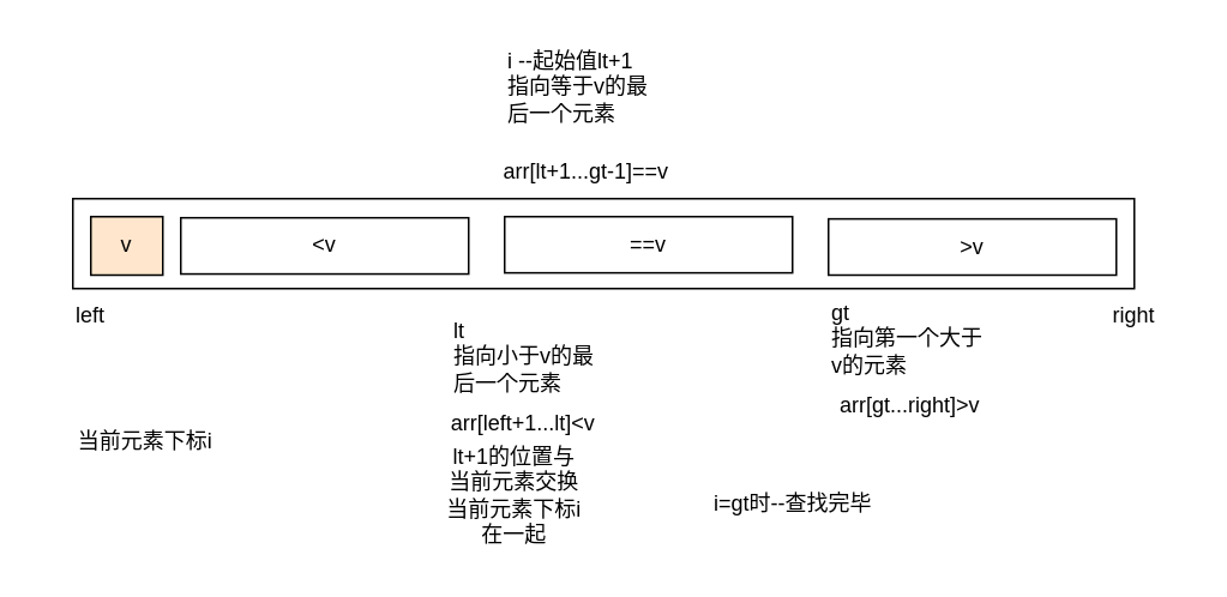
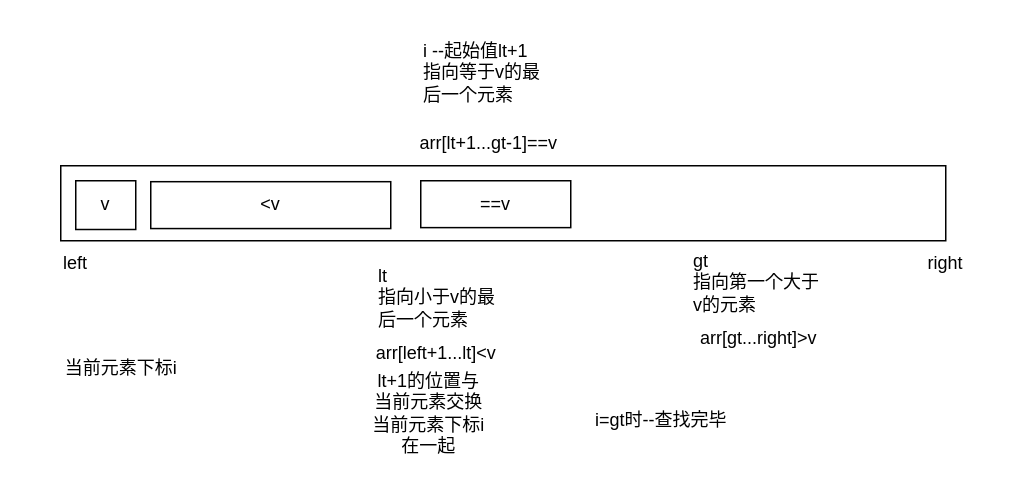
  <mxCell id="0" />
  <mxCell id="1" parent="0" />
  <mxCell id="2" value="" style="rounded=0;whiteSpace=wrap;html=1;" parent="1" vertex="1"><mxGeometry x="40" y="110" width="590" height="50" as="geometry" /></mxCell>
  <mxCell id="3" value="&amp;lt;v" style="rounded=0;whiteSpace=wrap;html=1;" parent="1" vertex="1"><mxGeometry x="100" y="120.63" width="160" height="31.25" as="geometry" /></mxCell>
- <mxCell id="4" value="v" style="rounded=0;whiteSpace=wrap;html=1;fillColor=#ffe6cc;" parent="1" vertex="1"><mxGeometry x="50" y="120" width="40" height="32.5" as="geometry" /></mxCell>
- <mxCell id="5" value="==v" style="rounded=0;whiteSpace=wrap;html=1;" parent="1" vertex="1"><mxGeometry x="280" y="120" width="160" height="31.25" as="geometry" /></mxCell>
- <mxCell id="6" value="&amp;gt;v" style="rounded=0;whiteSpace=wrap;html=1;" parent="1" vertex="1"><mxGeometry x="460" y="121.25" width="160" height="31.25" as="geometry" /></mxCell>
+ <mxCell id="4" value="v" style="rounded=0;whiteSpace=wrap;html=1;" parent="1" vertex="1"><mxGeometry x="50" y="120" width="40" height="32.5" as="geometry" /></mxCell>
+ <mxCell id="5" value="==v" style="rounded=0;whiteSpace=wrap;html=1;" parent="1" vertex="1"><mxGeometry x="280" y="120" width="100" height="31.25" as="geometry" /></mxCell>
  <mxCell id="7" value="&lt;span style=&quot;text-align: center;&quot;&gt;gt&lt;/span&gt;&lt;br style=&quot;text-align: center;&quot;&gt;&lt;span style=&quot;text-align: center;&quot;&gt;指向第一个大于v的元素&lt;/span&gt;" style="text;whiteSpace=wrap;html=1;" vertex="1" parent="1"><mxGeometry x="460" y="160" width="90" height="60" as="geometry" /></mxCell>
  <mxCell id="8" value="&lt;span style=&quot;text-align: center;&quot;&gt;lt&lt;/span&gt;&lt;br style=&quot;text-align: center;&quot;&gt;&lt;span style=&quot;text-align: center;&quot;&gt;指向小于v的最后一个元素&lt;/span&gt;" style="text;whiteSpace=wrap;html=1;" vertex="1" parent="1"><mxGeometry x="250" y="170" width="90" height="70" as="geometry" /></mxCell>
  <mxCell id="9" value="i --起始值lt+1&lt;br style=&quot;text-align: center;&quot;&gt;&lt;span style=&quot;text-align: center;&quot;&gt;指向等于v的最后一个元素&lt;/span&gt;" style="text;whiteSpace=wrap;html=1;" vertex="1" parent="1"><mxGeometry x="280" width="90" height="70" as="geometry" y="20" /></mxCell>
  <mxCell id="10" value="i=gt时--查找完毕" style="text;html=1;align=center;verticalAlign=middle;resizable=0;points=[];autosize=1;strokeColor=none;fillColor=none;" vertex="1" parent="1"><mxGeometry x="385" y="265" width="110" height="30" as="geometry" /></mxCell>
  <mxCell id="11" value="arr[left+1...lt]&amp;lt;v" style="text;html=1;align=center;verticalAlign=middle;resizable=0;points=[];autosize=1;strokeColor=none;fillColor=none;" vertex="1" parent="1"><mxGeometry x="240" y="220" width="100" height="30" as="geometry" /></mxCell>
  <mxCell id="12" value="当前元素下标i" style="text;html=1;align=center;verticalAlign=middle;resizable=0;points=[];autosize=1;strokeColor=none;fillColor=none;" vertex="1" parent="1"><mxGeometry x="30" y="230" width="100" height="30" as="geometry" /></mxCell>
  <mxCell id="13" value="arr[lt+1...gt-1]==v" style="text;html=1;align=center;verticalAlign=middle;resizable=0;points=[];autosize=1;strokeColor=none;fillColor=none;" vertex="1" parent="1"><mxGeometry x="265" y="80" width="120" height="30" as="geometry" /></mxCell>
  <mxCell id="14" value="arr[gt...right]&amp;gt;v" style="text;html=1;align=center;verticalAlign=middle;resizable=0;points=[];autosize=1;strokeColor=none;fillColor=none;" vertex="1" parent="1"><mxGeometry x="455" y="210" width="100" height="30" as="geometry" /></mxCell>
  <mxCell id="15" value="lt+1的位置与&lt;br&gt;当前元素交换&lt;br&gt;当前元素下标i&lt;br&gt;在一起" style="text;html=1;align=center;verticalAlign=middle;resizable=0;points=[];autosize=1;strokeColor=none;fillColor=none;" vertex="1" parent="1"><mxGeometry x="235" y="240" width="100" height="70" as="geometry" /></mxCell>
  <mxCell id="16" value="left" style="text;html=1;strokeColor=none;fillColor=none;align=center;verticalAlign=middle;whiteSpace=wrap;rounded=0;" vertex="1" parent="1"><mxGeometry y="160" width="60" height="30" as="geometry" x="20" /></mxCell>
  <mxCell id="17" value="right" style="text;html=1;strokeColor=none;fillColor=none;align=center;verticalAlign=middle;whiteSpace=wrap;rounded=0;" vertex="1" parent="1"><mxGeometry x="600" y="160" width="60" height="30" as="geometry" /></mxCell>
